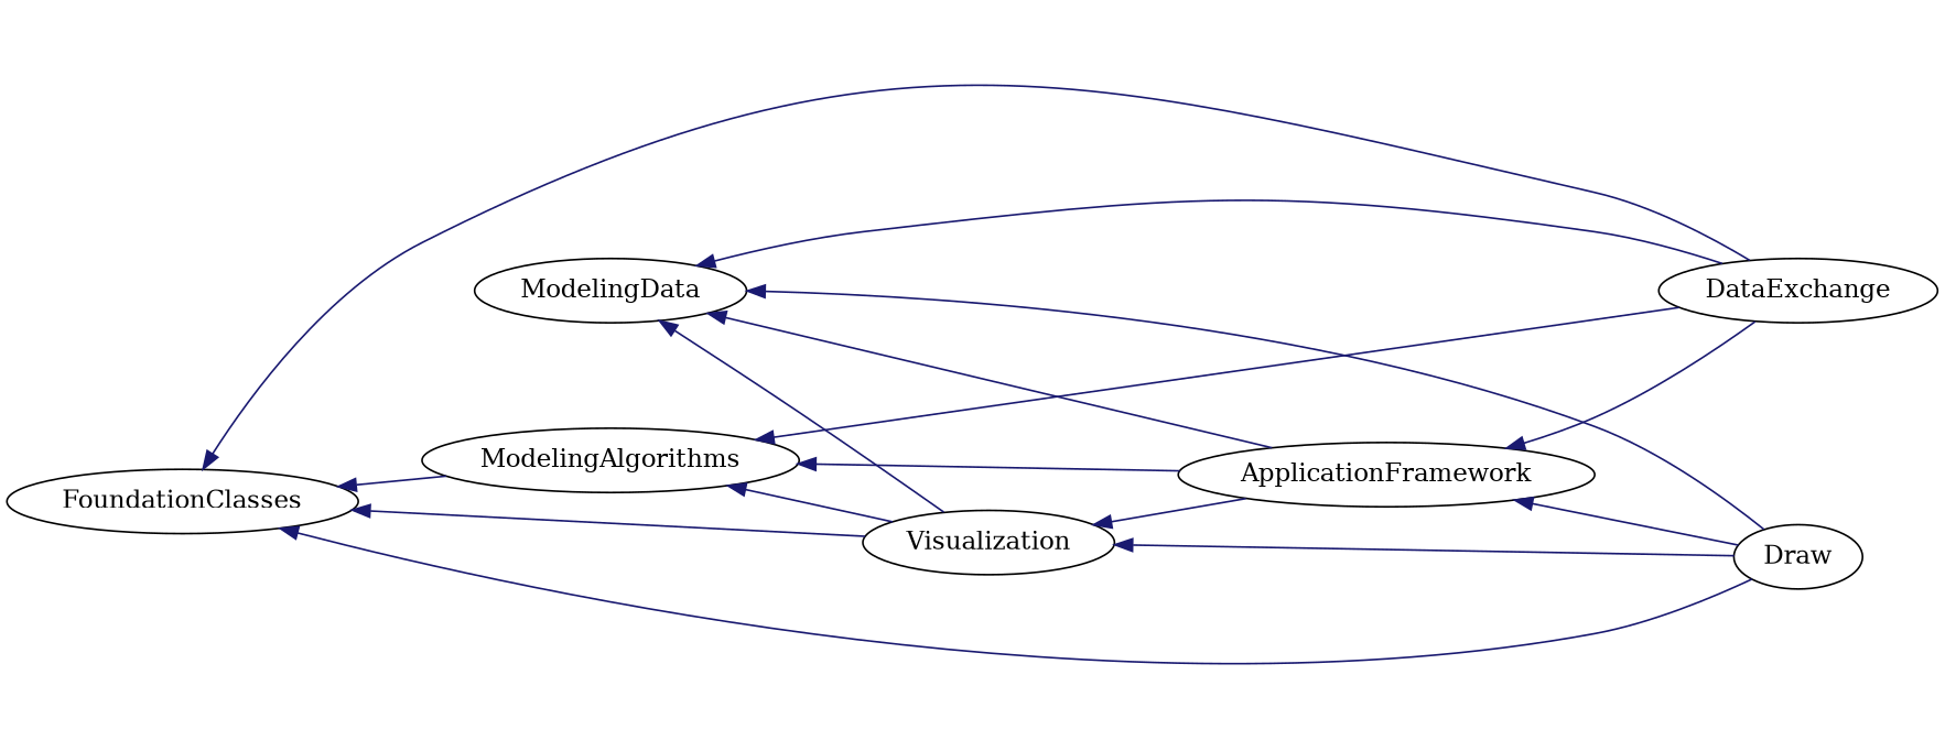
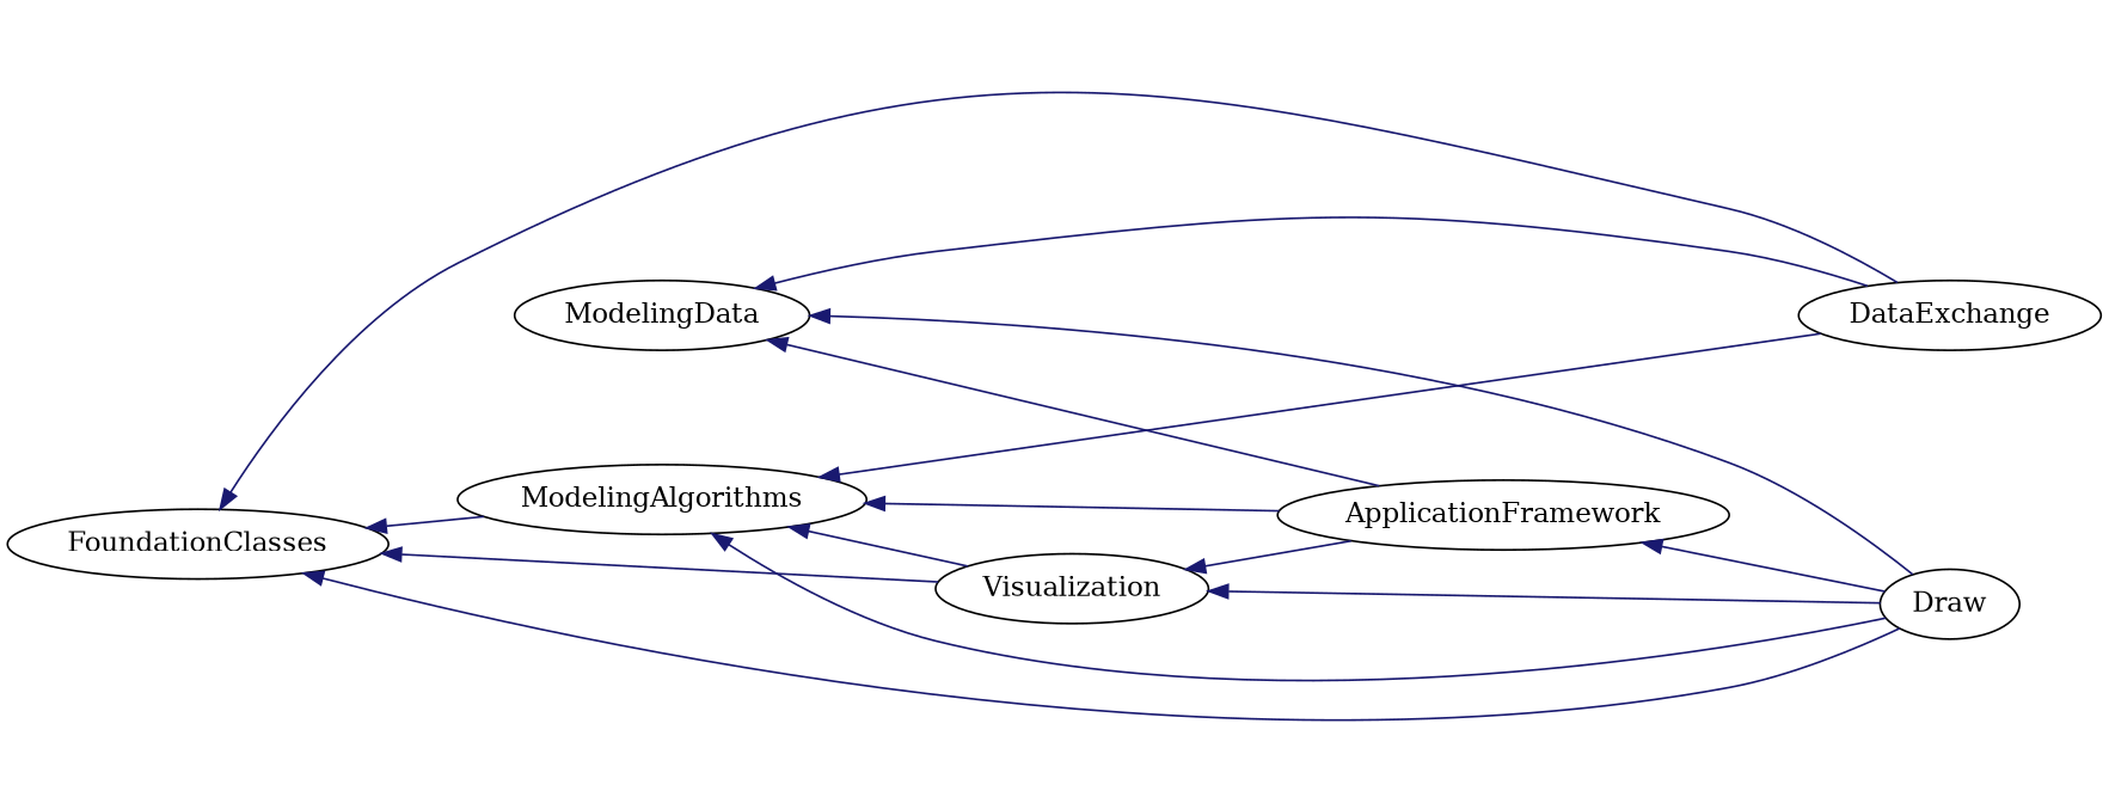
  digraph {
    rankdir=LR
    edge [color=midnightblue dir=back style=solid]
    FoundationClasses
    ModelingAlgorithms
    Visualization
    DataExchange
    Draw
    ModelingData
    ApplicationFramework
    FoundationClasses -> ModelingAlgorithms
    FoundationClasses -> Visualization
    FoundationClasses -> DataExchange
    FoundationClasses -> Draw
    ModelingAlgorithms -> Visualization
    ModelingAlgorithms -> DataExchange
+   ModelingAlgorithms -> Draw
    ModelingAlgorithms -> ApplicationFramework
    Visualization -> Draw
    Visualization -> ApplicationFramework
-   ModelingData -> Visualization
    ModelingData -> DataExchange
    ModelingData -> Draw
    ModelingData -> ApplicationFramework
-   ApplicationFramework -> DataExchange
    ApplicationFramework -> Draw
  }
